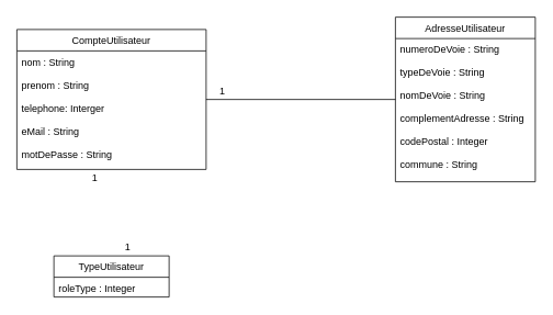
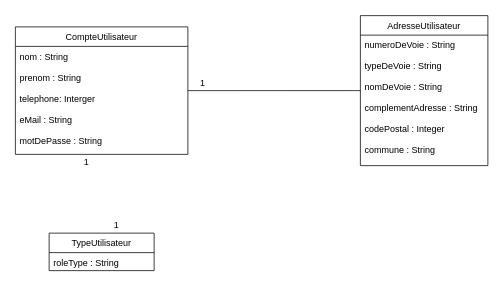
  <mxCell id="0" />
  <mxCell id="1" parent="0" />
  <mxCell id="2" value="CompteUtilisateur" style="swimlane;fontStyle=0;childLayout=stackLayout;horizontal=1;startSize=26;fillColor=none;horizontalStack=0;resizeParent=1;resizeParentMax=0;resizeLast=0;collapsible=1;marginBottom=0;" vertex="1" parent="1"><mxGeometry x="20" y="35" width="230" height="170" as="geometry" /></mxCell>
  <mxCell id="3" value="nom : String&#10;&#10;prenom : String&#10;&#10;telephone: Interger&#10;&#10;eMail : String&#10;&#10;motDePasse : String&#10;" style="text;strokeColor=none;fillColor=none;align=left;verticalAlign=top;spacingLeft=4;spacingRight=4;overflow=hidden;rotatable=0;points=[[0,0.5],[1,0.5]];portConstraint=eastwest;" vertex="1" parent="2"><mxGeometry y="26" width="230" height="144" as="geometry" /></mxCell>
  <mxCell id="4" value="AdresseUtilisateur" style="swimlane;fontStyle=0;childLayout=stackLayout;horizontal=1;startSize=26;fillColor=none;horizontalStack=0;resizeParent=1;resizeParentMax=0;resizeLast=0;collapsible=1;marginBottom=0;" vertex="1" parent="1"><mxGeometry x="480" y="20" width="170" height="200" as="geometry" /></mxCell>
  <mxCell id="5" value="numeroDeVoie : String&#10;&#10;typeDeVoie : String&#10;&#10;nomDeVoie : String&#10;&#10;complementAdresse : String&#10;&#10;codePostal : Integer&#10;&#10;commune : String&#10;&#10;&#10;&#10;" style="text;strokeColor=none;fillColor=none;align=left;verticalAlign=top;spacingLeft=4;spacingRight=4;overflow=hidden;rotatable=0;points=[[0,0.5],[1,0.5]];portConstraint=eastwest;" vertex="1" parent="4"><mxGeometry y="26" width="170" height="174" as="geometry" /></mxCell>
  <mxCell id="6" style="edgeStyle=none;rounded=0;orthogonalLoop=1;jettySize=auto;html=1;entryX=0;entryY=0.5;entryDx=0;entryDy=0;endArrow=none;endFill=0;exitX=1;exitY=0.41;exitDx=0;exitDy=0;exitPerimeter=0;" edge="1" parent="1" source="3" target="4"><mxGeometry relative="1" as="geometry" /></mxCell>
  <mxCell id="7" value="1" style="text;html=1;strokeColor=none;fillColor=none;align=center;verticalAlign=middle;whiteSpace=wrap;rounded=0;" vertex="1" parent="1"><mxGeometry x="250" y="100" width="40" height="20" as="geometry" /></mxCell>
  <mxCell id="8" value="TypeUtilisateur" style="swimlane;fontStyle=0;childLayout=stackLayout;horizontal=1;startSize=26;fillColor=none;horizontalStack=0;resizeParent=1;resizeParentMax=0;resizeLast=0;collapsible=1;marginBottom=0;" vertex="1" parent="1"><mxGeometry x="65" y="310" width="140" height="50" as="geometry" /></mxCell>
- <mxCell id="9" value="roleType : Integer" style="text;strokeColor=none;fillColor=none;align=left;verticalAlign=top;spacingLeft=4;spacingRight=4;overflow=hidden;rotatable=0;points=[[0,0.5],[1,0.5]];portConstraint=eastwest;" vertex="1" parent="8"><mxGeometry y="26" width="140" height="24" as="geometry" /></mxCell>
+ <mxCell id="9" value="roleType : String" style="text;strokeColor=none;fillColor=none;align=left;verticalAlign=top;spacingLeft=4;spacingRight=4;overflow=hidden;rotatable=0;points=[[0,0.5],[1,0.5]];portConstraint=eastwest;" vertex="1" parent="8"><mxGeometry y="26" width="140" height="24" as="geometry" /></mxCell>
  <mxCell id="10" value="1" style="text;html=1;strokeColor=none;fillColor=none;align=center;verticalAlign=middle;whiteSpace=wrap;rounded=0;" vertex="1" parent="1"><mxGeometry x="95" y="205" width="40" height="20" as="geometry" /></mxCell>
  <mxCell id="11" value="1" style="text;html=1;strokeColor=none;fillColor=none;align=center;verticalAlign=middle;whiteSpace=wrap;rounded=0;" vertex="1" parent="1"><mxGeometry x="135" y="290" width="40" height="20" as="geometry" /></mxCell>
